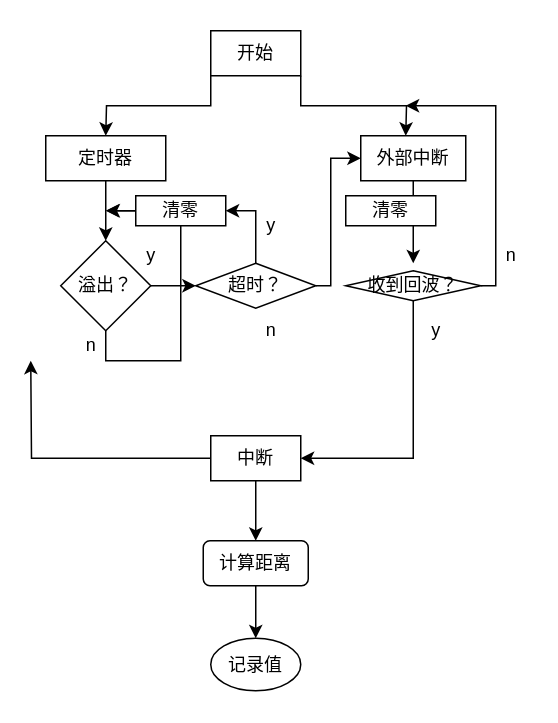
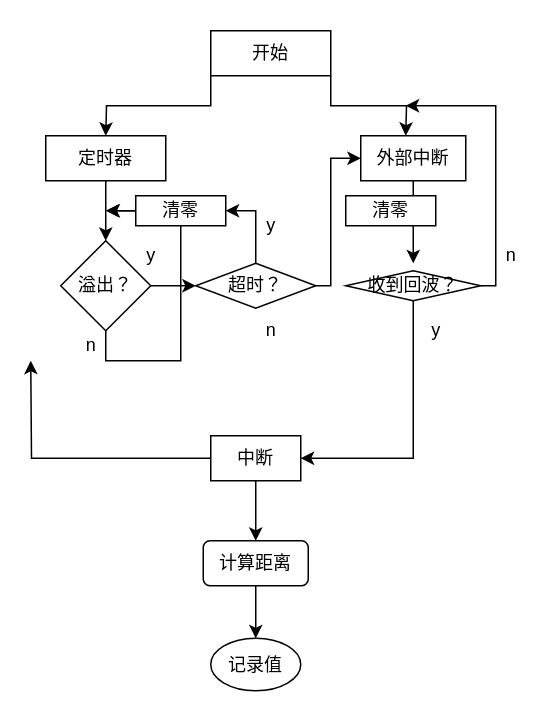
  <mxCell id="0" />
  <mxCell id="1" parent="0" />
  <mxCell id="2" style="edgeStyle=orthogonalEdgeStyle;rounded=0;orthogonalLoop=1;jettySize=auto;html=1;exitX=0;exitY=1;exitDx=0;exitDy=0;" edge="1" parent="1" source="4"><mxGeometry relative="1" as="geometry"><mxPoint x="70" y="90" as="targetPoint" /></mxGeometry></mxCell>
  <mxCell id="3" style="edgeStyle=orthogonalEdgeStyle;rounded=0;orthogonalLoop=1;jettySize=auto;html=1;exitX=1;exitY=1;exitDx=0;exitDy=0;" edge="1" parent="1" source="4"><mxGeometry relative="1" as="geometry"><mxPoint x="270" y="90" as="targetPoint" /></mxGeometry></mxCell>
- <mxCell id="4" value="开始" style="rounded=0;whiteSpace=wrap;html=1;" vertex="1" parent="1"><mxGeometry x="140" y="20" width="60" height="30" as="geometry" /></mxCell>
+ <mxCell id="4" value="开始" style="rounded=0;whiteSpace=wrap;html=1;" vertex="1" parent="1"><mxGeometry x="140" y="20" width="80" height="30" as="geometry" /></mxCell>
  <mxCell id="5" style="edgeStyle=orthogonalEdgeStyle;rounded=0;orthogonalLoop=1;jettySize=auto;html=1;exitX=0.5;exitY=1;exitDx=0;exitDy=0;entryX=0.5;entryY=0;entryDx=0;entryDy=0;" edge="1" parent="1" source="6" target="11"><mxGeometry relative="1" as="geometry" /></mxCell>
  <mxCell id="6" value="定时器" style="rounded=0;whiteSpace=wrap;html=1;" vertex="1" parent="1"><mxGeometry x="30" y="90" width="80" height="30" as="geometry" /></mxCell>
  <mxCell id="7" style="edgeStyle=orthogonalEdgeStyle;rounded=0;orthogonalLoop=1;jettySize=auto;html=1;exitX=0.5;exitY=1;exitDx=0;exitDy=0;entryX=0.5;entryY=0;entryDx=0;entryDy=0;" edge="1" parent="1" source="8"><mxGeometry relative="1" as="geometry"><mxPoint x="275" y="175" as="targetPoint" /></mxGeometry></mxCell>
  <mxCell id="8" value="外部中断" style="rounded=0;whiteSpace=wrap;html=1;" vertex="1" parent="1"><mxGeometry x="240" y="90" width="70" height="30" as="geometry" /></mxCell>
  <mxCell id="9" style="edgeStyle=orthogonalEdgeStyle;rounded=0;orthogonalLoop=1;jettySize=auto;html=1;exitX=0.5;exitY=1;exitDx=0;exitDy=0;" edge="1" parent="1" source="11"><mxGeometry relative="1" as="geometry"><mxPoint x="70" y="140" as="targetPoint" /></mxGeometry></mxCell>
  <mxCell id="10" style="edgeStyle=orthogonalEdgeStyle;rounded=0;orthogonalLoop=1;jettySize=auto;html=1;exitX=1;exitY=0.5;exitDx=0;exitDy=0;entryX=0;entryY=0.5;entryDx=0;entryDy=0;" edge="1" parent="1" source="11" target="23"><mxGeometry relative="1" as="geometry" /></mxCell>
  <mxCell id="11" value="溢出？" style="rhombus;whiteSpace=wrap;html=1;" vertex="1" parent="1"><mxGeometry x="40" y="160" width="60" height="60" as="geometry" /></mxCell>
  <mxCell id="12" value="y" style="text;html=1;align=center;verticalAlign=middle;resizable=0;points=[];autosize=1;" vertex="1" parent="1"><mxGeometry x="90" y="160" width="20" height="20" as="geometry" /></mxCell>
  <mxCell id="13" value="n" style="text;html=1;align=center;verticalAlign=middle;resizable=0;points=[];autosize=1;" vertex="1" parent="1"><mxGeometry x="50" y="220" width="20" height="20" as="geometry" /></mxCell>
  <mxCell id="14" style="edgeStyle=orthogonalEdgeStyle;rounded=0;orthogonalLoop=1;jettySize=auto;html=1;exitX=0.5;exitY=1;exitDx=0;exitDy=0;entryX=0.5;entryY=0;entryDx=0;entryDy=0;" edge="1" parent="1" source="16" target="29"><mxGeometry relative="1" as="geometry" /></mxCell>
  <mxCell id="15" style="edgeStyle=orthogonalEdgeStyle;rounded=0;orthogonalLoop=1;jettySize=auto;html=1;exitX=0;exitY=0.5;exitDx=0;exitDy=0;fillColor=#6EFFB1;" edge="1" parent="1" source="16"><mxGeometry relative="1" as="geometry"><mxPoint x="20" y="240" as="targetPoint" /></mxGeometry></mxCell>
  <mxCell id="16" value="中断" style="rounded=0;whiteSpace=wrap;html=1;" vertex="1" parent="1"><mxGeometry x="140" y="290" width="60" height="30" as="geometry" /></mxCell>
  <mxCell id="17" style="edgeStyle=orthogonalEdgeStyle;rounded=0;orthogonalLoop=1;jettySize=auto;html=1;exitX=0.5;exitY=1;exitDx=0;exitDy=0;entryX=1;entryY=0.5;entryDx=0;entryDy=0;" edge="1" parent="1" source="19" target="16"><mxGeometry relative="1" as="geometry"><mxPoint x="245" y="190" as="sourcePoint" /></mxGeometry></mxCell>
  <mxCell id="18" style="edgeStyle=orthogonalEdgeStyle;rounded=0;orthogonalLoop=1;jettySize=auto;html=1;exitX=1;exitY=0.5;exitDx=0;exitDy=0;fillColor=#6EFFB1;" edge="1" parent="1" source="19"><mxGeometry relative="1" as="geometry"><mxPoint x="270" y="70" as="targetPoint" /><Array as="points"><mxPoint x="330" y="190" /><mxPoint x="330" y="70" /></Array></mxGeometry></mxCell>
  <mxCell id="19" value="收到回波？" style="rhombus;whiteSpace=wrap;html=1;" vertex="1" parent="1"><mxGeometry x="230" y="180" width="90" height="20" as="geometry" /></mxCell>
  <mxCell id="20" value="y" style="text;html=1;align=center;verticalAlign=middle;resizable=0;points=[];autosize=1;" vertex="1" parent="1"><mxGeometry x="280" y="210" width="20" height="20" as="geometry" /></mxCell>
  <mxCell id="21" style="edgeStyle=orthogonalEdgeStyle;rounded=0;orthogonalLoop=1;jettySize=auto;html=1;exitX=0.5;exitY=0;exitDx=0;exitDy=0;entryX=1;entryY=0.5;entryDx=0;entryDy=0;" edge="1" parent="1" source="23" target="25"><mxGeometry relative="1" as="geometry" /></mxCell>
  <mxCell id="22" style="edgeStyle=orthogonalEdgeStyle;rounded=0;orthogonalLoop=1;jettySize=auto;html=1;exitX=1;exitY=0.5;exitDx=0;exitDy=0;entryX=0;entryY=0.5;entryDx=0;entryDy=0;" edge="1" parent="1" source="23" target="8"><mxGeometry relative="1" as="geometry"><Array as="points"><mxPoint x="220" y="190" /><mxPoint x="220" y="105" /></Array></mxGeometry></mxCell>
  <mxCell id="23" value="超时？" style="rhombus;whiteSpace=wrap;html=1;" vertex="1" parent="1"><mxGeometry x="130" y="175" width="80" height="30" as="geometry" /></mxCell>
  <mxCell id="24" style="edgeStyle=orthogonalEdgeStyle;rounded=0;orthogonalLoop=1;jettySize=auto;html=1;exitX=0;exitY=0.5;exitDx=0;exitDy=0;" edge="1" parent="1" source="25"><mxGeometry relative="1" as="geometry"><mxPoint x="70" y="140.333" as="targetPoint" /></mxGeometry></mxCell>
  <mxCell id="25" value="清零" style="rounded=0;whiteSpace=wrap;html=1;" vertex="1" parent="1"><mxGeometry x="90" y="130" width="60" height="20" as="geometry" /></mxCell>
  <mxCell id="26" value="清零" style="rounded=0;whiteSpace=wrap;html=1;" vertex="1" parent="1"><mxGeometry x="230" y="130" width="60" height="20" as="geometry" /></mxCell>
  <mxCell id="27" value="y" style="text;html=1;align=center;verticalAlign=middle;resizable=0;points=[];autosize=1;" vertex="1" parent="1"><mxGeometry x="170" y="140" width="20" height="20" as="geometry" /></mxCell>
  <mxCell id="28" style="edgeStyle=orthogonalEdgeStyle;rounded=0;orthogonalLoop=1;jettySize=auto;html=1;exitX=0.5;exitY=1;exitDx=0;exitDy=0;entryX=0.5;entryY=0;entryDx=0;entryDy=0;fillColor=#6EFFB1;" edge="1" parent="1" source="29" target="32"><mxGeometry relative="1" as="geometry" /></mxCell>
  <mxCell id="29" value="计算距离" style="rounded=1;whiteSpace=wrap;html=1;" vertex="1" parent="1"><mxGeometry x="135" y="360" width="70" height="30" as="geometry" /></mxCell>
  <mxCell id="30" value="n" style="text;html=1;align=center;verticalAlign=middle;resizable=0;points=[];autosize=1;" vertex="1" parent="1"><mxGeometry x="330" y="160" width="20" height="20" as="geometry" /></mxCell>
  <mxCell id="31" value="n" style="text;html=1;align=center;verticalAlign=middle;resizable=0;points=[];autosize=1;" vertex="1" parent="1"><mxGeometry x="170" y="210" width="20" height="20" as="geometry" /></mxCell>
  <mxCell id="32" value="记录值" style="ellipse;whiteSpace=wrap;html=1;" vertex="1" parent="1"><mxGeometry x="140" y="425" width="60" height="35" as="geometry" /></mxCell>
